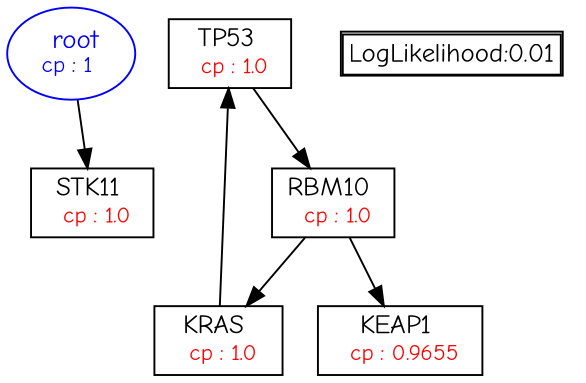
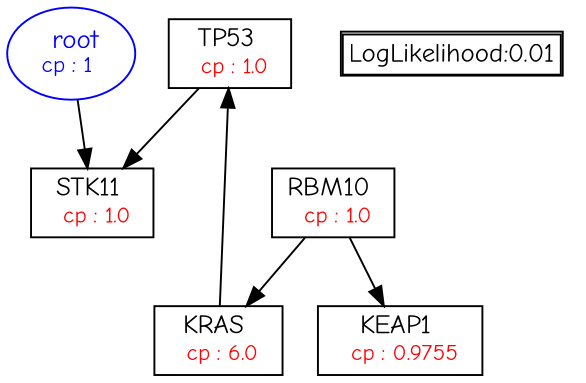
  digraph {
    fontname="Comic Neue"
    fontsize=10
    node [fontname="Comic Neue" shape=box]
    edge [fontname="Comic Neue"]
    n1 [color=Blue label=<<font color='Blue'> root</font><br/><font color='Blue' POINT-SIZE='12'>cp : 1 </font>> shape=oval]
    n2 [label=<STK11 <br/> <font color='Red' POINT-SIZE='12'> cp : 1.0 </font>>]
-   n3 [label=<KRAS <br/> <font color='Red' POINT-SIZE='12'> cp : 1.0 </font>>]
+   n3 [label=<KRAS <br/> <font color='Red' POINT-SIZE='12'> cp : 6.0 </font>>]
    n4 [label=<TP53 <br/> <font color='Red' POINT-SIZE='12'> cp : 1.0 </font>>]
    n5 [label=<RBM10 <br/> <font color='Red' POINT-SIZE='12'> cp : 1.0 </font>>]
-   n6 [label=<KEAP1 <br/> <font color='Red' POINT-SIZE='12'> cp : 0.9655 </font>>]
+   n6 [label=<KEAP1 <br/> <font color='Red' POINT-SIZE='12'> cp : 0.9755 </font>>]
    n7 [label=<<TABLE BORDER="1" CELLBORDER="1" CELLSPACING="0" >     <TR><TD ALIGN="LEFT">LogLikelihood:0.01</TD></TR>     </TABLE>> shape=plaintext]
    n1 -> n2
    n3 -> n4
-   n4 -> n5
+   n4 -> n2
    n5 -> n3
    n5 -> n6
  }
